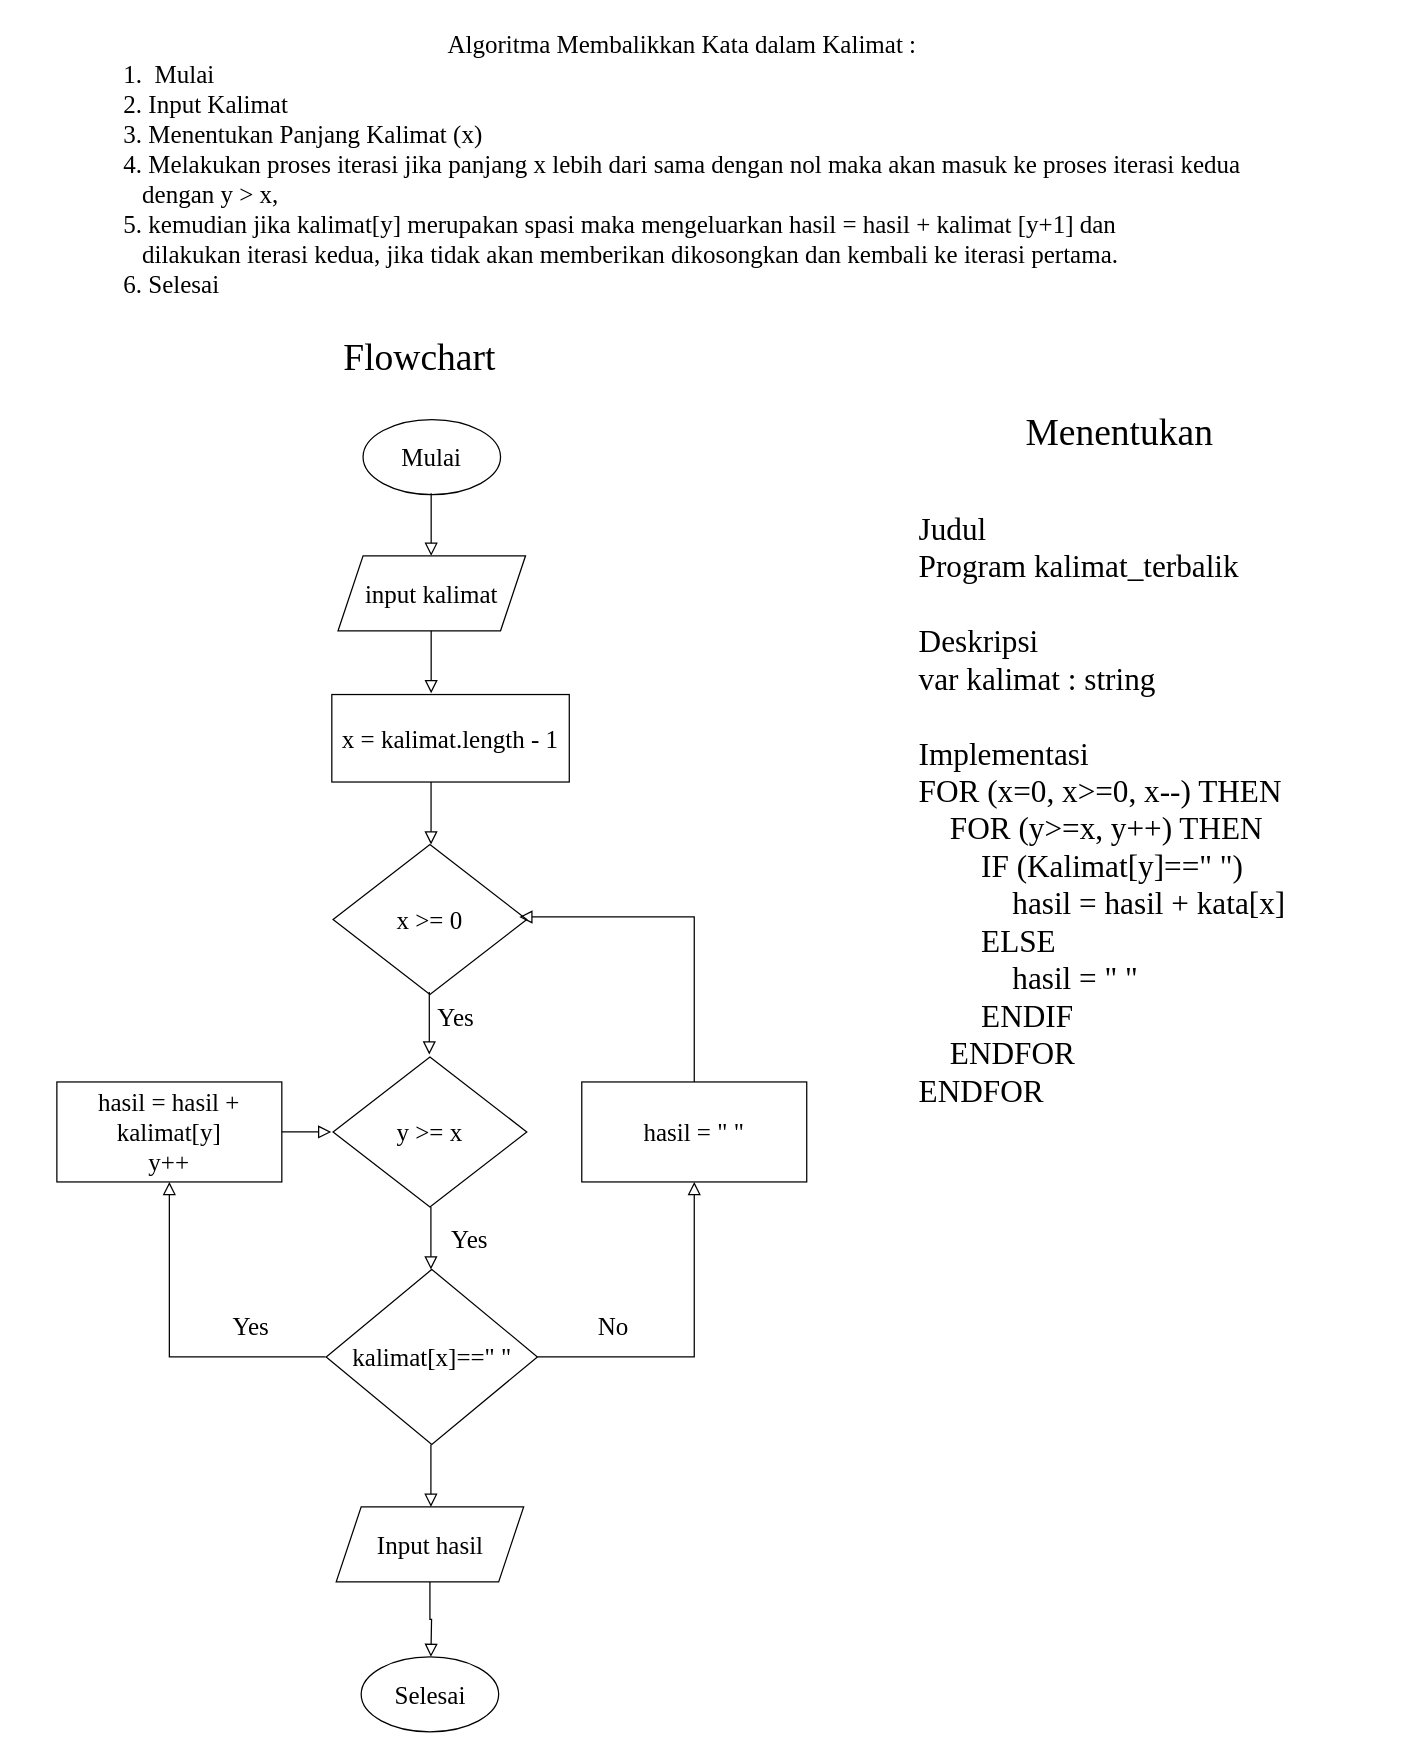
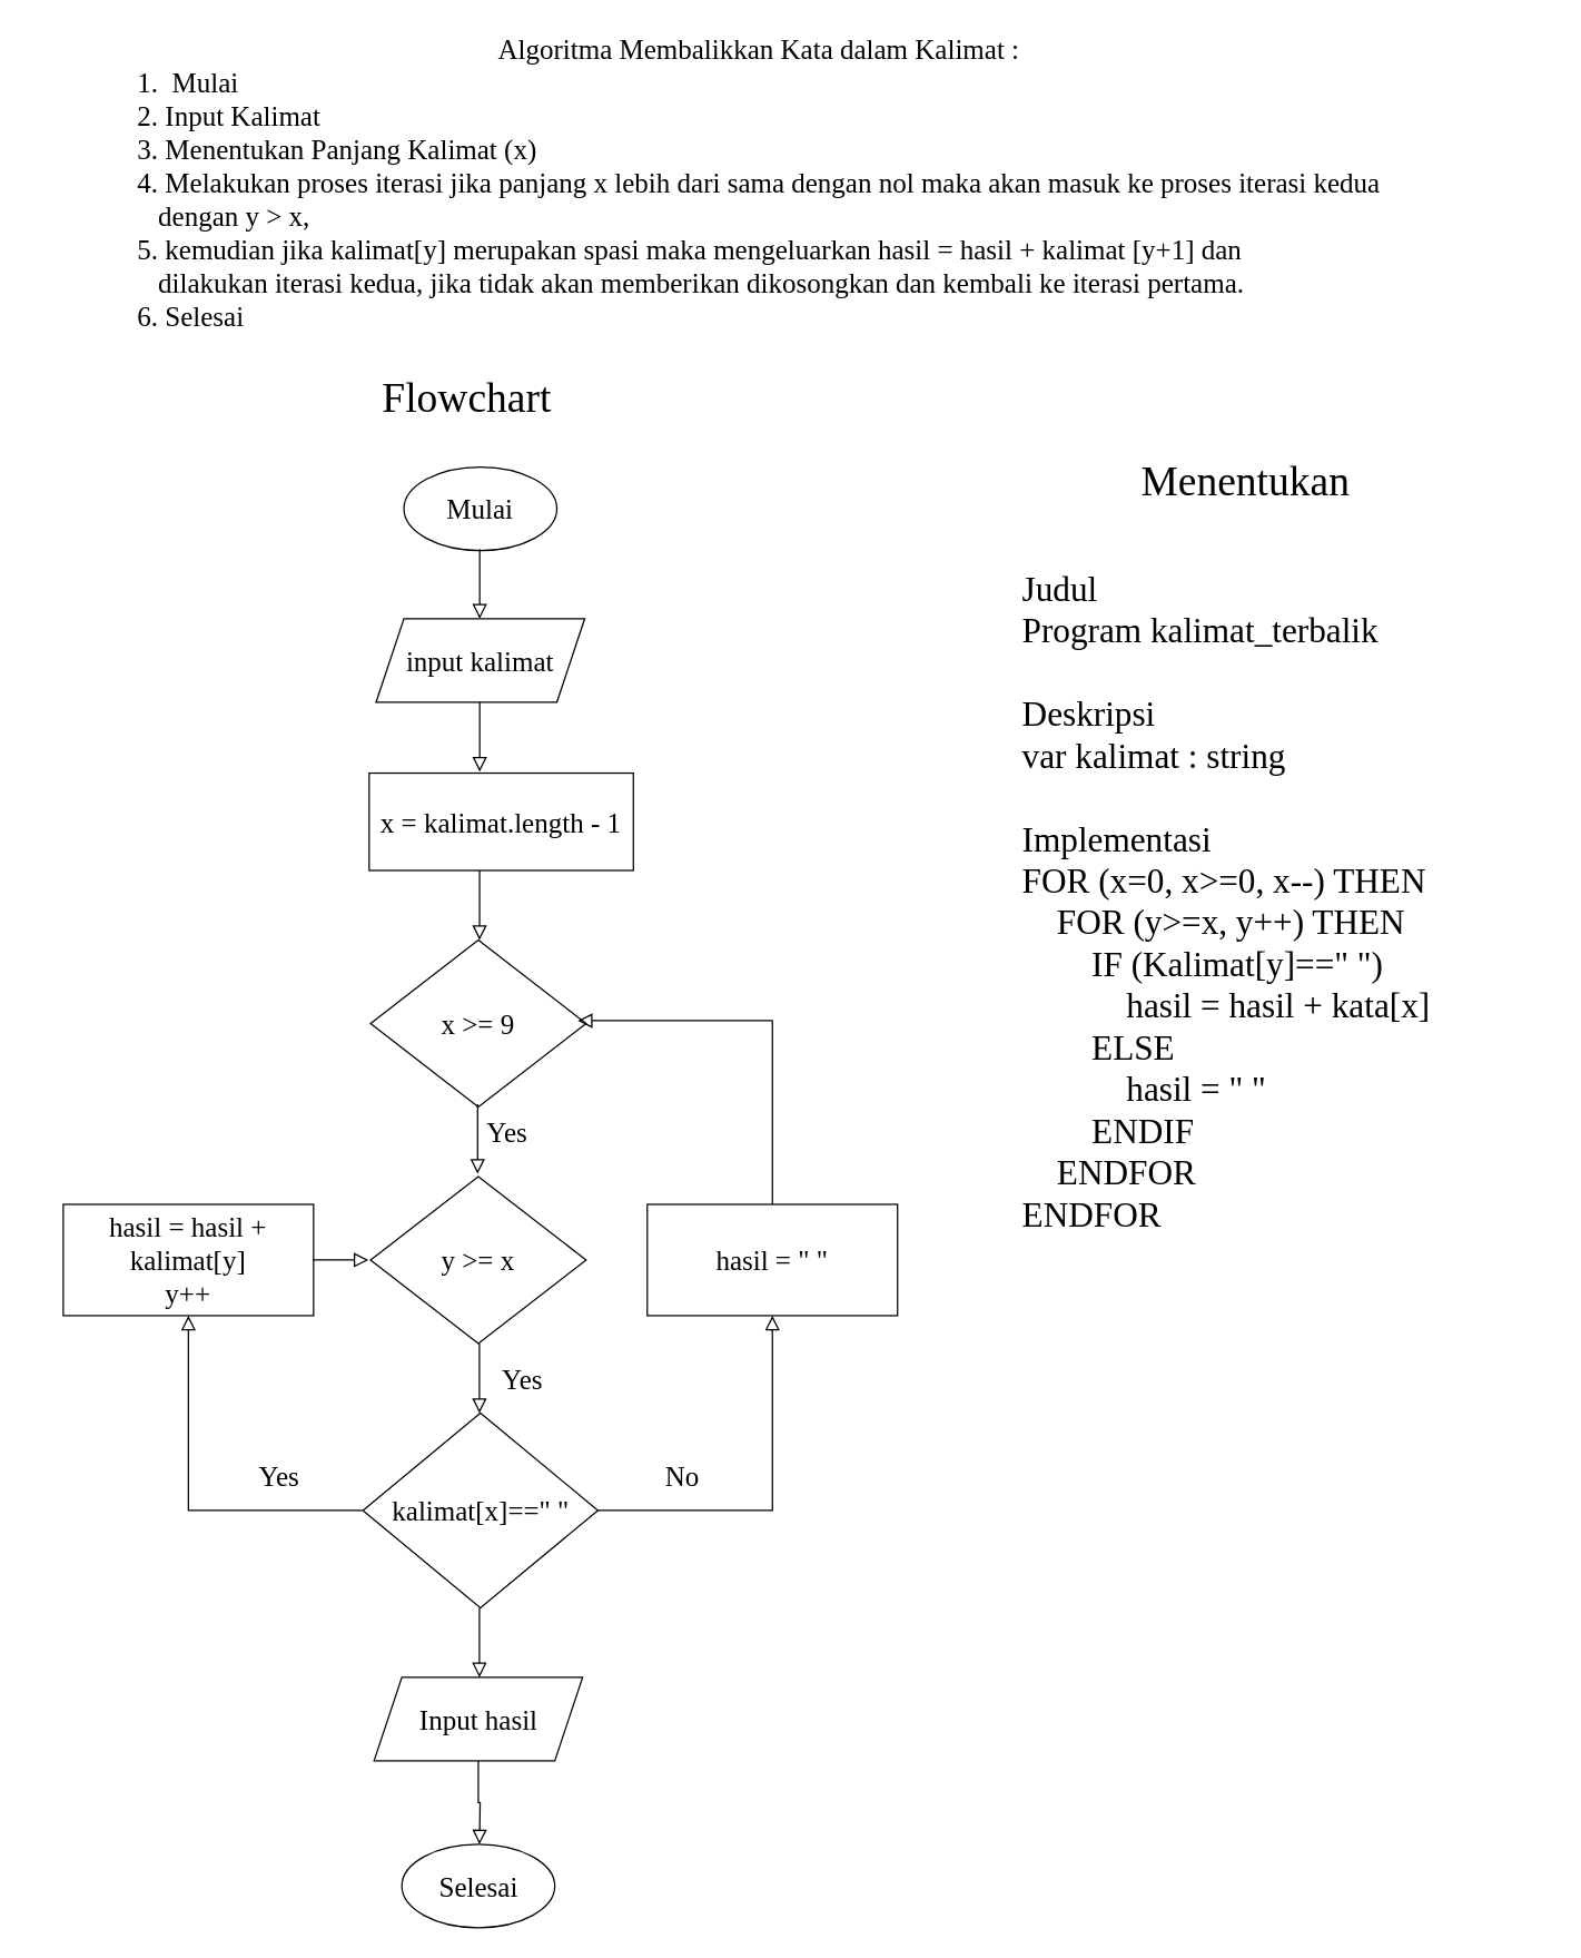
  <mxCell id="0" />
  <mxCell id="1" parent="0" />
  <mxCell id="2" value="Mulai" style="ellipse;whiteSpace=wrap;html=1;hachureGap=4;fontFamily=Architects Daughter;fontSource=https%3A%2F%2Ffonts.googleapis.com%2Fcss%3Ffamily%3DArchitects%2BDaughter;fontSize=20;rounded=0;" vertex="1" parent="1"><mxGeometry x="290" y="335" width="110" height="60" as="geometry" /></mxCell>
  <mxCell id="3" value="" style="rounded=0;html=1;jettySize=auto;orthogonalLoop=1;fontSize=11;endArrow=block;endFill=0;endSize=8;strokeWidth=1;shadow=0;labelBackgroundColor=none;edgeStyle=orthogonalEdgeStyle;" edge="1" parent="1"><mxGeometry relative="1" as="geometry"><mxPoint x="344.5" y="394" as="sourcePoint" /><mxPoint x="344.5" y="444" as="targetPoint" /></mxGeometry></mxCell>
  <mxCell id="4" value="input kalimat" style="shape=parallelogram;perimeter=parallelogramPerimeter;whiteSpace=wrap;html=1;fixedSize=1;hachureGap=4;fontFamily=Architects Daughter;fontSource=https%3A%2F%2Ffonts.googleapis.com%2Fcss%3Ffamily%3DArchitects%2BDaughter;fontSize=20;rounded=0;" vertex="1" parent="1"><mxGeometry x="270" y="444" width="150" height="60" as="geometry" /></mxCell>
  <mxCell id="5" value="" style="rounded=0;html=1;jettySize=auto;orthogonalLoop=1;fontSize=11;endArrow=block;endFill=0;endSize=8;strokeWidth=1;shadow=0;labelBackgroundColor=none;edgeStyle=orthogonalEdgeStyle;" edge="1" parent="1"><mxGeometry relative="1" as="geometry"><mxPoint x="344.5" y="504" as="sourcePoint" /><mxPoint x="344.5" y="554" as="targetPoint" /></mxGeometry></mxCell>
- <mxCell id="6" value="x &amp;gt;= 0" style="rhombus;whiteSpace=wrap;html=1;hachureGap=4;fontFamily=Architects Daughter;fontSource=https%3A%2F%2Ffonts.googleapis.com%2Fcss%3Ffamily%3DArchitects%2BDaughter;fontSize=20;rounded=0;" vertex="1" parent="1"><mxGeometry x="266" y="675" width="155" height="120" as="geometry" /></mxCell>
+ <mxCell id="6" value="x &amp;gt;= 9" style="rhombus;whiteSpace=wrap;html=1;hachureGap=4;fontFamily=Architects Daughter;fontSource=https%3A%2F%2Ffonts.googleapis.com%2Fcss%3Ffamily%3DArchitects%2BDaughter;fontSize=20;rounded=0;" vertex="1" parent="1"><mxGeometry x="266" y="675" width="155" height="120" as="geometry" /></mxCell>
  <mxCell id="7" value="" style="rounded=0;html=1;jettySize=auto;orthogonalLoop=1;fontSize=11;endArrow=block;endFill=0;endSize=8;strokeWidth=1;shadow=0;labelBackgroundColor=none;edgeStyle=orthogonalEdgeStyle;" edge="1" parent="1"><mxGeometry relative="1" as="geometry"><mxPoint x="343" y="793.06" as="sourcePoint" /><mxPoint x="343" y="843.06" as="targetPoint" /></mxGeometry></mxCell>
  <mxCell id="8" value="Yes" style="text;html=1;align=center;verticalAlign=middle;resizable=0;points=[];autosize=1;strokeColor=none;fillColor=none;hachureGap=4;fontFamily=Architects Daughter;fontSource=https%3A%2F%2Ffonts.googleapis.com%2Fcss%3Ffamily%3DArchitects%2BDaughter;fontSize=20;rounded=0;" vertex="1" parent="1"><mxGeometry x="338.5" y="798.06" width="50" height="30" as="geometry" /></mxCell>
  <mxCell id="9" value="x = kalimat.length - 1" style="rounded=0;whiteSpace=wrap;html=1;hachureGap=4;fontFamily=Architects Daughter;fontSource=https%3A%2F%2Ffonts.googleapis.com%2Fcss%3Ffamily%3DArchitects%2BDaughter;fontSize=20;" vertex="1" parent="1"><mxGeometry x="265" y="555" width="190" height="70" as="geometry" /></mxCell>
  <mxCell id="10" value="" style="rounded=0;html=1;jettySize=auto;orthogonalLoop=1;fontSize=11;endArrow=block;endFill=0;endSize=8;strokeWidth=1;shadow=0;labelBackgroundColor=none;edgeStyle=orthogonalEdgeStyle;" edge="1" parent="1"><mxGeometry relative="1" as="geometry"><mxPoint x="344.41" y="625" as="sourcePoint" /><mxPoint x="344.41" y="675" as="targetPoint" /></mxGeometry></mxCell>
  <mxCell id="11" value="hasil = hasil + kalimat[y]&lt;br&gt;y++" style="rounded=0;whiteSpace=wrap;html=1;hachureGap=4;fontFamily=Architects Daughter;fontSource=https%3A%2F%2Ffonts.googleapis.com%2Fcss%3Ffamily%3DArchitects%2BDaughter;fontSize=20;" vertex="1" parent="1"><mxGeometry x="45" y="865" width="180" height="80" as="geometry" /></mxCell>
  <mxCell id="12" value="Algoritma Membalikkan Kata dalam Kalimat :&lt;br&gt;&lt;div style=&quot;text-align: justify&quot;&gt;1.&amp;nbsp; Mulai&lt;/div&gt;&lt;div style=&quot;text-align: justify&quot;&gt;2. Input Kalimat&lt;/div&gt;&lt;div style=&quot;text-align: justify&quot;&gt;3. Menentukan Panjang Kalimat (x)&lt;/div&gt;&lt;div style=&quot;text-align: justify&quot;&gt;4. Melakukan proses iterasi jika panjang x lebih dari sama dengan nol maka akan masuk ke proses iterasi kedua&lt;/div&gt;&lt;div style=&quot;text-align: justify&quot;&gt;&amp;nbsp; &amp;nbsp;dengan y &amp;gt; x,&amp;nbsp;&lt;/div&gt;&lt;div style=&quot;text-align: justify&quot;&gt;5. kemudian jika kalimat[y] merupakan spasi maka mengeluarkan hasil = hasil + kalimat [y+1] dan&lt;/div&gt;&lt;div style=&quot;text-align: justify&quot;&gt;&amp;nbsp; &amp;nbsp;dilakukan iterasi kedua, jika tidak akan memberikan dikosongkan dan kembali ke iterasi pertama.&lt;/div&gt;&lt;div style=&quot;text-align: justify&quot;&gt;&lt;span&gt;6. Selesai&lt;/span&gt;&lt;br&gt;&lt;/div&gt;" style="text;html=1;align=center;verticalAlign=middle;resizable=0;points=[];autosize=1;strokeColor=none;fillColor=none;sketch=0;hachureGap=4;fontFamily=Architects Daughter;fontSource=https%3A%2F%2Ffonts.googleapis.com%2Fcss%3Ffamily%3DArchitects%2BDaughter;fontSize=20;" vertex="1" parent="1"><mxGeometry x="20" y="20" width="1050" height="220" as="geometry" /></mxCell>
  <mxCell id="13" value="Flowchart" style="text;html=1;align=center;verticalAlign=middle;resizable=0;points=[];autosize=1;strokeColor=none;fillColor=none;sketch=0;hachureGap=4;fontFamily=Architects Daughter;fontSource=https%3A%2F%2Ffonts.googleapis.com%2Fcss%3Ffamily%3DArchitects%2BDaughter;fontSize=30;" vertex="1" parent="1"><mxGeometry x="255" y="265" width="160" height="40" as="geometry" /></mxCell>
  <mxCell id="14" value="Menentukan" style="text;html=1;align=center;verticalAlign=middle;resizable=0;points=[];autosize=1;strokeColor=none;fillColor=none;sketch=0;hachureGap=4;fontFamily=Architects Daughter;fontSource=https%3A%2F%2Ffonts.googleapis.com%2Fcss%3Ffamily%3DArchitects%2BDaughter;fontSize=30;" vertex="1" parent="1"><mxGeometry x="805" y="325" width="180" height="40" as="geometry" /></mxCell>
  <mxCell id="15" value="&#10;Judul&#10;Program kalimat_terbalik&#10;&#10;Deskripsi&#10;var kalimat : string&#10;&#10;Implementasi&#10;FOR (x=0, x&gt;=0, x--) THEN&#10;    FOR (y&gt;=x, y++) THEN&#10;        IF (Kalimat[y]==&quot; &quot;)&#10;            hasil = hasil + kata[x]&#10;        ELSE&#10;            hasil = &quot; &quot;&#10;        ENDIF&#10;    ENDFOR&#10;ENDFOR" style="text;align=left;verticalAlign=middle;resizable=0;points=[];autosize=1;strokeColor=none;fillColor=none;sketch=0;hachureGap=4;fontFamily=Architects Daughter;fontSource=https%3A%2F%2Ffonts.googleapis.com%2Fcss%3Ffamily%3DArchitects%2BDaughter;fontSize=25;spacing=0;" vertex="1" parent="1"><mxGeometry x="735" y="370" width="380" height="520" as="geometry" /></mxCell>
  <mxCell id="16" value="kalimat[x]==&quot; &quot;" style="rhombus;whiteSpace=wrap;html=1;hachureGap=4;fontFamily=Architects Daughter;fontSource=https%3A%2F%2Ffonts.googleapis.com%2Fcss%3Ffamily%3DArchitects%2BDaughter;fontSize=20;rounded=0;" vertex="1" parent="1"><mxGeometry x="260.5" y="1015" width="169" height="140" as="geometry" /></mxCell>
  <mxCell id="17" value="" style="rounded=0;html=1;jettySize=auto;orthogonalLoop=1;fontSize=11;endArrow=block;endFill=0;endSize=8;strokeWidth=1;shadow=0;labelBackgroundColor=none;edgeStyle=orthogonalEdgeStyle;" edge="1" parent="1"><mxGeometry relative="1" as="geometry"><mxPoint x="344.29" y="965" as="sourcePoint" /><mxPoint x="344.29" y="1015" as="targetPoint" /></mxGeometry></mxCell>
  <mxCell id="18" value="y &amp;gt;= x" style="rhombus;whiteSpace=wrap;html=1;hachureGap=4;fontFamily=Architects Daughter;fontSource=https%3A%2F%2Ffonts.googleapis.com%2Fcss%3Ffamily%3DArchitects%2BDaughter;fontSize=20;rounded=0;" vertex="1" parent="1"><mxGeometry x="266" y="845" width="155" height="120" as="geometry" /></mxCell>
  <mxCell id="19" value="" style="rounded=0;html=1;jettySize=auto;orthogonalLoop=1;fontSize=11;endArrow=block;endFill=0;endSize=8;strokeWidth=1;shadow=0;labelBackgroundColor=none;edgeStyle=orthogonalEdgeStyle;" edge="1" parent="1"><mxGeometry relative="1" as="geometry"><mxPoint x="260" y="1085" as="sourcePoint" /><mxPoint x="135" y="945" as="targetPoint" /><Array as="points"><mxPoint x="260" y="1085" /><mxPoint x="135" y="1085" /></Array></mxGeometry></mxCell>
  <mxCell id="20" value="Yes" style="text;html=1;align=center;verticalAlign=middle;resizable=0;points=[];autosize=1;strokeColor=none;fillColor=none;hachureGap=4;fontFamily=Architects Daughter;fontSource=https%3A%2F%2Ffonts.googleapis.com%2Fcss%3Ffamily%3DArchitects%2BDaughter;fontSize=20;rounded=0;" vertex="1" parent="1"><mxGeometry x="350" y="975" width="50" height="30" as="geometry" /></mxCell>
  <mxCell id="21" value="" style="rounded=0;html=1;jettySize=auto;orthogonalLoop=1;fontSize=11;endArrow=block;endFill=0;endSize=8;strokeWidth=1;shadow=0;labelBackgroundColor=none;edgeStyle=orthogonalEdgeStyle;exitX=1;exitY=0.5;exitDx=0;exitDy=0;" edge="1" parent="1" source="11"><mxGeometry relative="1" as="geometry"><mxPoint x="264.57" y="855" as="sourcePoint" /><mxPoint x="264.57" y="905" as="targetPoint" /></mxGeometry></mxCell>
  <mxCell id="22" value="" style="rounded=0;html=1;jettySize=auto;orthogonalLoop=1;fontSize=11;endArrow=block;endFill=0;endSize=8;strokeWidth=1;shadow=0;labelBackgroundColor=none;edgeStyle=orthogonalEdgeStyle;exitX=1;exitY=0.5;exitDx=0;exitDy=0;" edge="1" parent="1" source="16"><mxGeometry relative="1" as="geometry"><mxPoint x="620" y="1095" as="sourcePoint" /><mxPoint x="555" y="945" as="targetPoint" /><Array as="points"><mxPoint x="555" y="1085" /><mxPoint x="555" y="955" /></Array></mxGeometry></mxCell>
  <mxCell id="23" value="hasil = &quot; &quot;" style="rounded=0;whiteSpace=wrap;html=1;hachureGap=4;fontFamily=Architects Daughter;fontSource=https%3A%2F%2Ffonts.googleapis.com%2Fcss%3Ffamily%3DArchitects%2BDaughter;fontSize=20;" vertex="1" parent="1"><mxGeometry x="465" y="865" width="180" height="80" as="geometry" /></mxCell>
  <mxCell id="24" value="" style="rounded=0;html=1;jettySize=auto;orthogonalLoop=1;fontSize=11;endArrow=block;endFill=0;endSize=8;strokeWidth=1;shadow=0;labelBackgroundColor=none;edgeStyle=orthogonalEdgeStyle;exitX=0.5;exitY=0;exitDx=0;exitDy=0;" edge="1" parent="1" source="23"><mxGeometry relative="1" as="geometry"><mxPoint x="565" y="725" as="sourcePoint" /><mxPoint x="415" y="733" as="targetPoint" /><Array as="points"><mxPoint x="555" y="733" /></Array></mxGeometry></mxCell>
  <mxCell id="25" value="Yes" style="text;html=1;align=center;verticalAlign=middle;resizable=0;points=[];autosize=1;strokeColor=none;fillColor=none;hachureGap=4;fontFamily=Architects Daughter;fontSource=https%3A%2F%2Ffonts.googleapis.com%2Fcss%3Ffamily%3DArchitects%2BDaughter;fontSize=20;rounded=0;" vertex="1" parent="1"><mxGeometry x="175" y="1045" width="50" height="30" as="geometry" /></mxCell>
  <mxCell id="26" value="No" style="text;html=1;align=center;verticalAlign=middle;resizable=0;points=[];autosize=1;strokeColor=none;fillColor=none;hachureGap=4;fontFamily=Architects Daughter;fontSource=https%3A%2F%2Ffonts.googleapis.com%2Fcss%3Ffamily%3DArchitects%2BDaughter;fontSize=20;rounded=0;" vertex="1" parent="1"><mxGeometry x="470" y="1045" width="40" height="30" as="geometry" /></mxCell>
  <mxCell id="27" value="Input hasil" style="shape=parallelogram;perimeter=parallelogramPerimeter;whiteSpace=wrap;html=1;fixedSize=1;hachureGap=4;fontFamily=Architects Daughter;fontSource=https%3A%2F%2Ffonts.googleapis.com%2Fcss%3Ffamily%3DArchitects%2BDaughter;fontSize=20;rounded=0;" vertex="1" parent="1"><mxGeometry x="268.5" y="1205" width="150" height="60" as="geometry" /></mxCell>
  <mxCell id="28" value="" style="rounded=0;html=1;jettySize=auto;orthogonalLoop=1;fontSize=11;endArrow=block;endFill=0;endSize=8;strokeWidth=1;shadow=0;labelBackgroundColor=none;edgeStyle=orthogonalEdgeStyle;" edge="1" parent="1"><mxGeometry relative="1" as="geometry"><mxPoint x="344.29" y="1155" as="sourcePoint" /><mxPoint x="344.29" y="1205" as="targetPoint" /></mxGeometry></mxCell>
  <mxCell id="29" value="" style="rounded=0;html=1;jettySize=auto;orthogonalLoop=1;fontSize=11;endArrow=block;endFill=0;endSize=8;strokeWidth=1;shadow=0;labelBackgroundColor=none;edgeStyle=orthogonalEdgeStyle;exitX=0.5;exitY=1;exitDx=0;exitDy=0;" edge="1" parent="1" source="27"><mxGeometry relative="1" as="geometry"><mxPoint x="344.29" y="1275" as="sourcePoint" /><mxPoint x="344.29" y="1325" as="targetPoint" /></mxGeometry></mxCell>
  <mxCell id="30" value="Selesai" style="ellipse;whiteSpace=wrap;html=1;hachureGap=4;fontFamily=Architects Daughter;fontSource=https%3A%2F%2Ffonts.googleapis.com%2Fcss%3Ffamily%3DArchitects%2BDaughter;fontSize=20;rounded=0;" vertex="1" parent="1"><mxGeometry x="288.5" y="1325" width="110" height="60" as="geometry" /></mxCell>
